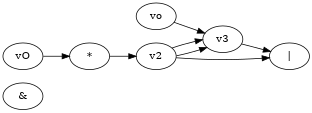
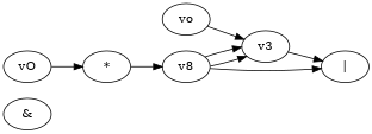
  digraph {
    rankdir=LR
    n1 [label="&"]
    n2 [label="*"]
-   v2
+   v2 [label=v8]
    n4 [label="|"]
    vO
    v3
    vo
    n2 -> v2
    v2 -> n4
    v2 -> v3
    v2 -> v3
    vO -> n2
    v3 -> n4
    vo -> v3
  }
